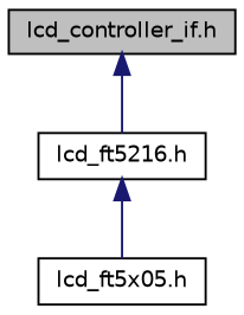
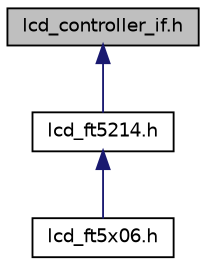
  digraph {
    node [color=black fillcolor=white fontname=Helvetica fontsize=10 shape=record style=filled]
    edge [color=midnightblue dir=back fontname=Helvetica fontsize=10 labelfontname=Helvetica labelfontsize=10 style=solid]
    n1 [fillcolor=grey75 fontcolor=black height=0.2 label="lcd_controller_if.h" width=0.4]
-   n2 [height=0.2 label="lcd_ft5216.h" width=0.4]
-   n3 [height=0.2 label="lcd_ft5x05.h" width=0.4]
+   n2 [height=0.2 label="lcd_ft5214.h" width=0.4]
+   n3 [height=0.2 label="lcd_ft5x06.h" width=0.4]
    n1 -> n2
    n2 -> n3
  }
